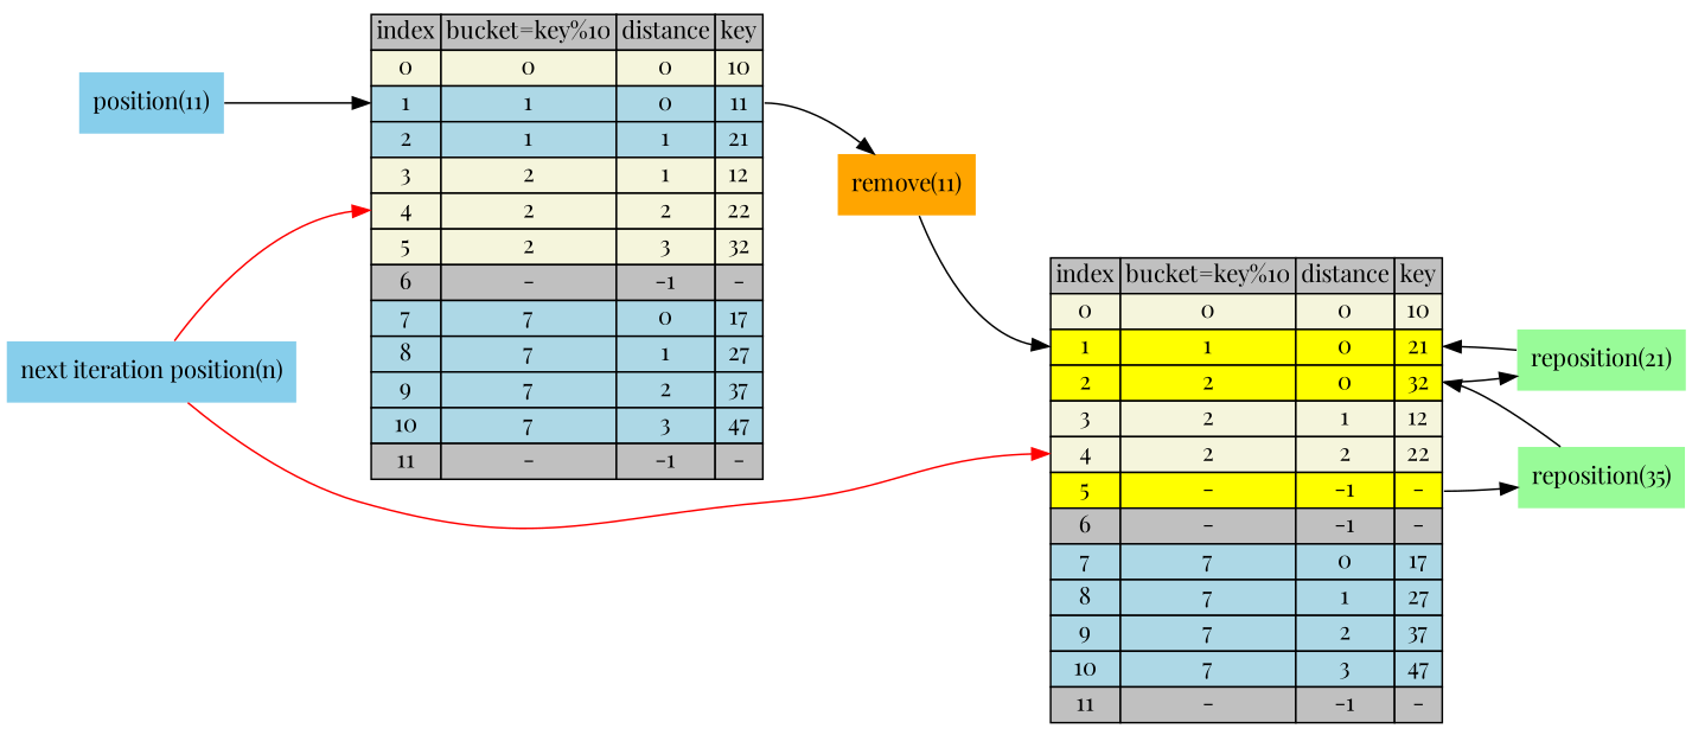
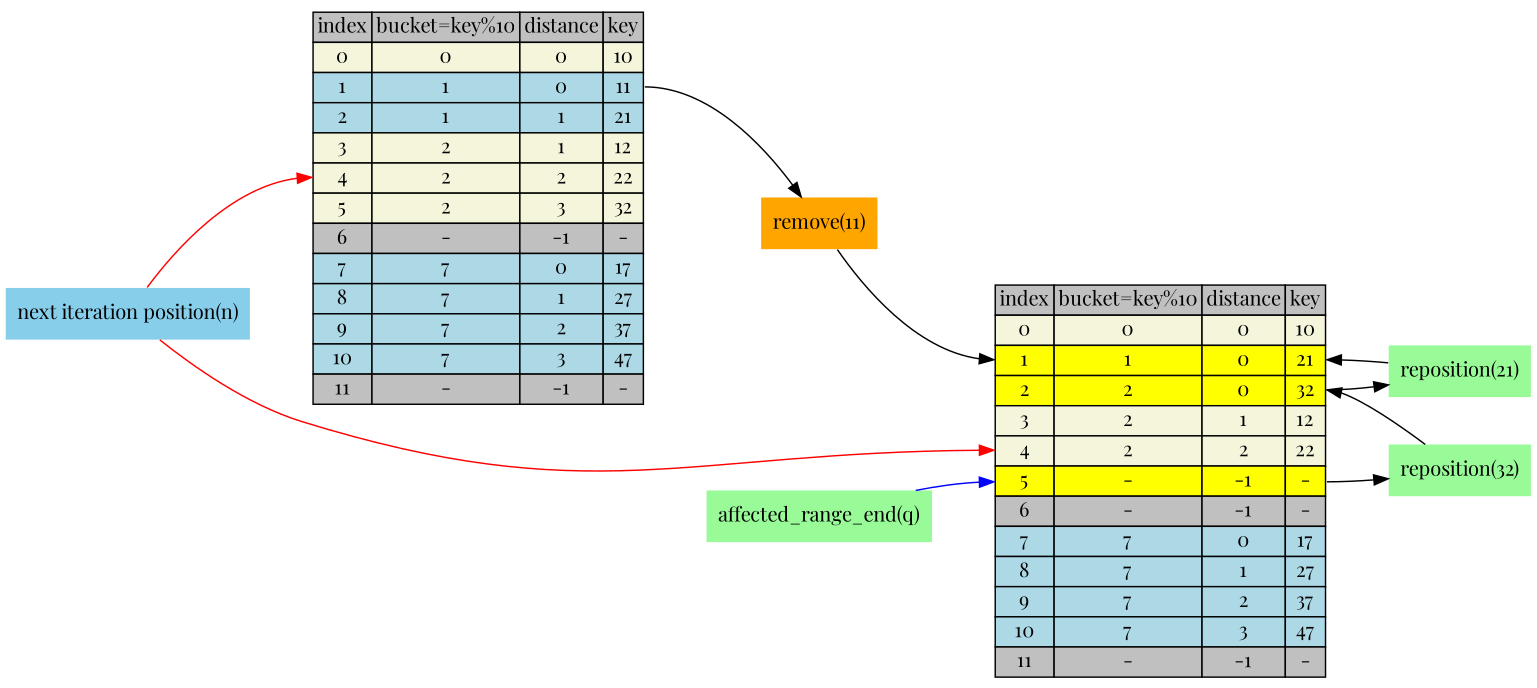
  digraph {
    fontname="Playfair Display"
    rankdir=LR
    node [fontname="Playfair Display" shape=plaintext fillcolor=palegreen style=filled]
    edge [fontname="Playfair Display"]
    n1 [label=<         <TABLE BORDER="0" CELLBORDER="1" CELLSPACING="0">             <TR>                 <TD BGCOLOR="grey">index</TD>                 <TD BGCOLOR="grey">bucket=key%10</TD>                 <TD BGCOLOR="grey">distance</TD>                 <TD BGCOLOR="grey">key</TD>             </TR>                        <TR>                 <TD BGCOLOR="beige" PORT="i0">0</TD>                 <TD BGCOLOR="beige">0</TD>                 <TD BGCOLOR="beige">0</TD>                 <TD BGCOLOR="beige" PORT="k0">10</TD>             </TR>                        <TR>                 <TD BGCOLOR="lightblue" PORT="i1">1</TD>                 <TD BGCOLOR="lightblue">1</TD>                 <TD BGCOLOR="lightblue">0</TD>                 <TD BGCOLOR="lightblue" PORT="k1">11</TD>             </TR>                        <TR>                 <TD BGCOLOR="lightblue" PORT="i2">2</TD>                 <TD BGCOLOR="lightblue">1</TD>                 <TD BGCOLOR="lightblue">1</TD>                 <TD BGCOLOR="lightblue" PORT="k2">21</TD>             </TR>                        <TR>                 <TD BGCOLOR="beige" PORT="i3">3</TD>                 <TD BGCOLOR="beige">2</TD>                 <TD BGCOLOR="beige">1</TD>                 <TD BGCOLOR="beige" PORT="k3">12</TD>             </TR>                        <TR>                 <TD BGCOLOR="beige" PORT="i4">4</TD>                 <TD BGCOLOR="beige">2</TD>                 <TD BGCOLOR="beige">2</TD>                 <TD BGCOLOR="beige" PORT="k4">22</TD>             </TR>                        <TR>                 <TD BGCOLOR="beige" PORT="i5">5</TD>                 <TD BGCOLOR="beige">2</TD>                 <TD BGCOLOR="beige">3</TD>                 <TD BGCOLOR="beige" PORT="k5">32</TD>             </TR>                        <TR>                 <TD BGCOLOR="grey" PORT="i6">6</TD>                 <TD BGCOLOR="grey">-</TD>                 <TD BGCOLOR="grey">-1</TD>                 <TD BGCOLOR="grey" PORT="k6">-</TD>             </TR>                        <TR>                 <TD BGCOLOR="lightblue" PORT="i7">7</TD>                 <TD BGCOLOR="lightblue">7</TD>                 <TD BGCOLOR="lightblue">0</TD>                 <TD BGCOLOR="lightblue" PORT="k7">17</TD>             </TR>                        <TR>                 <TD BGCOLOR="lightblue" PORT="i8">8</TD>                 <TD BGCOLOR="lightblue">7</TD>                 <TD BGCOLOR="lightblue">1</TD>                 <TD BGCOLOR="lightblue" PORT="k8">27</TD>             </TR>                        <TR>                 <TD BGCOLOR="lightblue" PORT="i9">9</TD>                 <TD BGCOLOR="lightblue">7</TD>                 <TD BGCOLOR="lightblue">2</TD>                 <TD BGCOLOR="lightblue" PORT="k9">37</TD>             </TR>                        <TR>                 <TD BGCOLOR="lightblue" PORT="i10">10</TD>                 <TD BGCOLOR="lightblue">7</TD>                 <TD BGCOLOR="lightblue">3</TD>                 <TD BGCOLOR="lightblue" PORT="k10">47</TD>             </TR>                        <TR>                 <TD BGCOLOR="grey" PORT="i11">11</TD>                 <TD BGCOLOR="grey">-</TD>                 <TD BGCOLOR="grey">-1</TD>                 <TD BGCOLOR="grey" PORT="k11">-</TD>             </TR>                   </TABLE>     > fillcolor="" style=""]
    "remove(11)" [fillcolor=orange]
    n3 [label=<         <TABLE BORDER="0" CELLBORDER="1" CELLSPACING="0">             <TR>                 <TD BGCOLOR="grey">index</TD>                 <TD BGCOLOR="grey">bucket=key%10</TD>                 <TD BGCOLOR="grey">distance</TD>                 <TD BGCOLOR="grey">key</TD>             </TR>                        <TR>                 <TD BGCOLOR="beige" PORT="i0">0</TD>                 <TD BGCOLOR="beige">0</TD>                 <TD BGCOLOR="beige">0</TD>                 <TD BGCOLOR="beige" PORT="k0">10</TD>             </TR>                        <TR>                 <TD BGCOLOR="yellow" PORT="i1">1</TD>                 <TD BGCOLOR="yellow">1</TD>                 <TD BGCOLOR="yellow">0</TD>                 <TD BGCOLOR="yellow" PORT="k1">21</TD>             </TR>                        <TR>                 <TD BGCOLOR="yellow" PORT="i2">2</TD>                 <TD BGCOLOR="yellow">2</TD>                 <TD BGCOLOR="yellow">0</TD>                 <TD BGCOLOR="yellow" PORT="k2">32</TD>             </TR>                        <TR>                 <TD BGCOLOR="beige" PORT="i3">3</TD>                 <TD BGCOLOR="beige">2</TD>                 <TD BGCOLOR="beige">1</TD>                 <TD BGCOLOR="beige" PORT="k3">12</TD>             </TR>                        <TR>                 <TD BGCOLOR="beige" PORT="i4">4</TD>                 <TD BGCOLOR="beige">2</TD>                 <TD BGCOLOR="beige">2</TD>                 <TD BGCOLOR="beige" PORT="k4">22</TD>             </TR>                        <TR>                 <TD BGCOLOR="yellow" PORT="i5">5</TD>                 <TD BGCOLOR="yellow">-</TD>                 <TD BGCOLOR="yellow">-1</TD>                 <TD BGCOLOR="yellow" PORT="k5">-</TD>             </TR>                        <TR>                 <TD BGCOLOR="grey" PORT="i6">6</TD>                 <TD BGCOLOR="grey">-</TD>                 <TD BGCOLOR="grey">-1</TD>                 <TD BGCOLOR="grey" PORT="k6">-</TD>             </TR>                        <TR>                 <TD BGCOLOR="lightblue" PORT="i7">7</TD>                 <TD BGCOLOR="lightblue">7</TD>                 <TD BGCOLOR="lightblue">0</TD>                 <TD BGCOLOR="lightblue" PORT="k7">17</TD>             </TR>                        <TR>                 <TD BGCOLOR="lightblue" PORT="i8">8</TD>                 <TD BGCOLOR="lightblue">7</TD>                 <TD BGCOLOR="lightblue">1</TD>                 <TD BGCOLOR="lightblue" PORT="k8">27</TD>             </TR>                        <TR>                 <TD BGCOLOR="lightblue" PORT="i9">9</TD>                 <TD BGCOLOR="lightblue">7</TD>                 <TD BGCOLOR="lightblue">2</TD>                 <TD BGCOLOR="lightblue" PORT="k9">37</TD>             </TR>                        <TR>                 <TD BGCOLOR="lightblue" PORT="i10">10</TD>                 <TD BGCOLOR="lightblue">7</TD>                 <TD BGCOLOR="lightblue">3</TD>                 <TD BGCOLOR="lightblue" PORT="k10">47</TD>             </TR>                        <TR>                 <TD BGCOLOR="grey" PORT="i11">11</TD>                 <TD BGCOLOR="grey">-</TD>                 <TD BGCOLOR="grey">-1</TD>                 <TD BGCOLOR="grey" PORT="k11">-</TD>             </TR>                   </TABLE>     > fillcolor="" style=""]
    "reposition(21)"
-   "reposition(32)" [label="reposition(35)"]
-   "position(11)" [fillcolor=skyblue]
+   "reposition(32)"
+   "affected_range_end(q)"
    "next iteration position(n)" [fillcolor=skyblue]
    n1 -> "remove(11)" [tailport=k1]
    "remove(11)" -> n3 [headport=i1]
    n3 -> "reposition(21)" [tailport=k2]
    n3 -> "reposition(32)" [tailport=k5]
    "reposition(21)" -> n3 [headport=k1]
    "reposition(32)" -> n3 [headport=k2]
-   "position(11)" -> n1 [headport=i1]
+   "affected_range_end(q)" -> n3 [color=blue headport=i5]
    "next iteration position(n)" -> n1 [color=red headport=i4]
    "next iteration position(n)" -> n3 [color=red headport=i4]
  }
